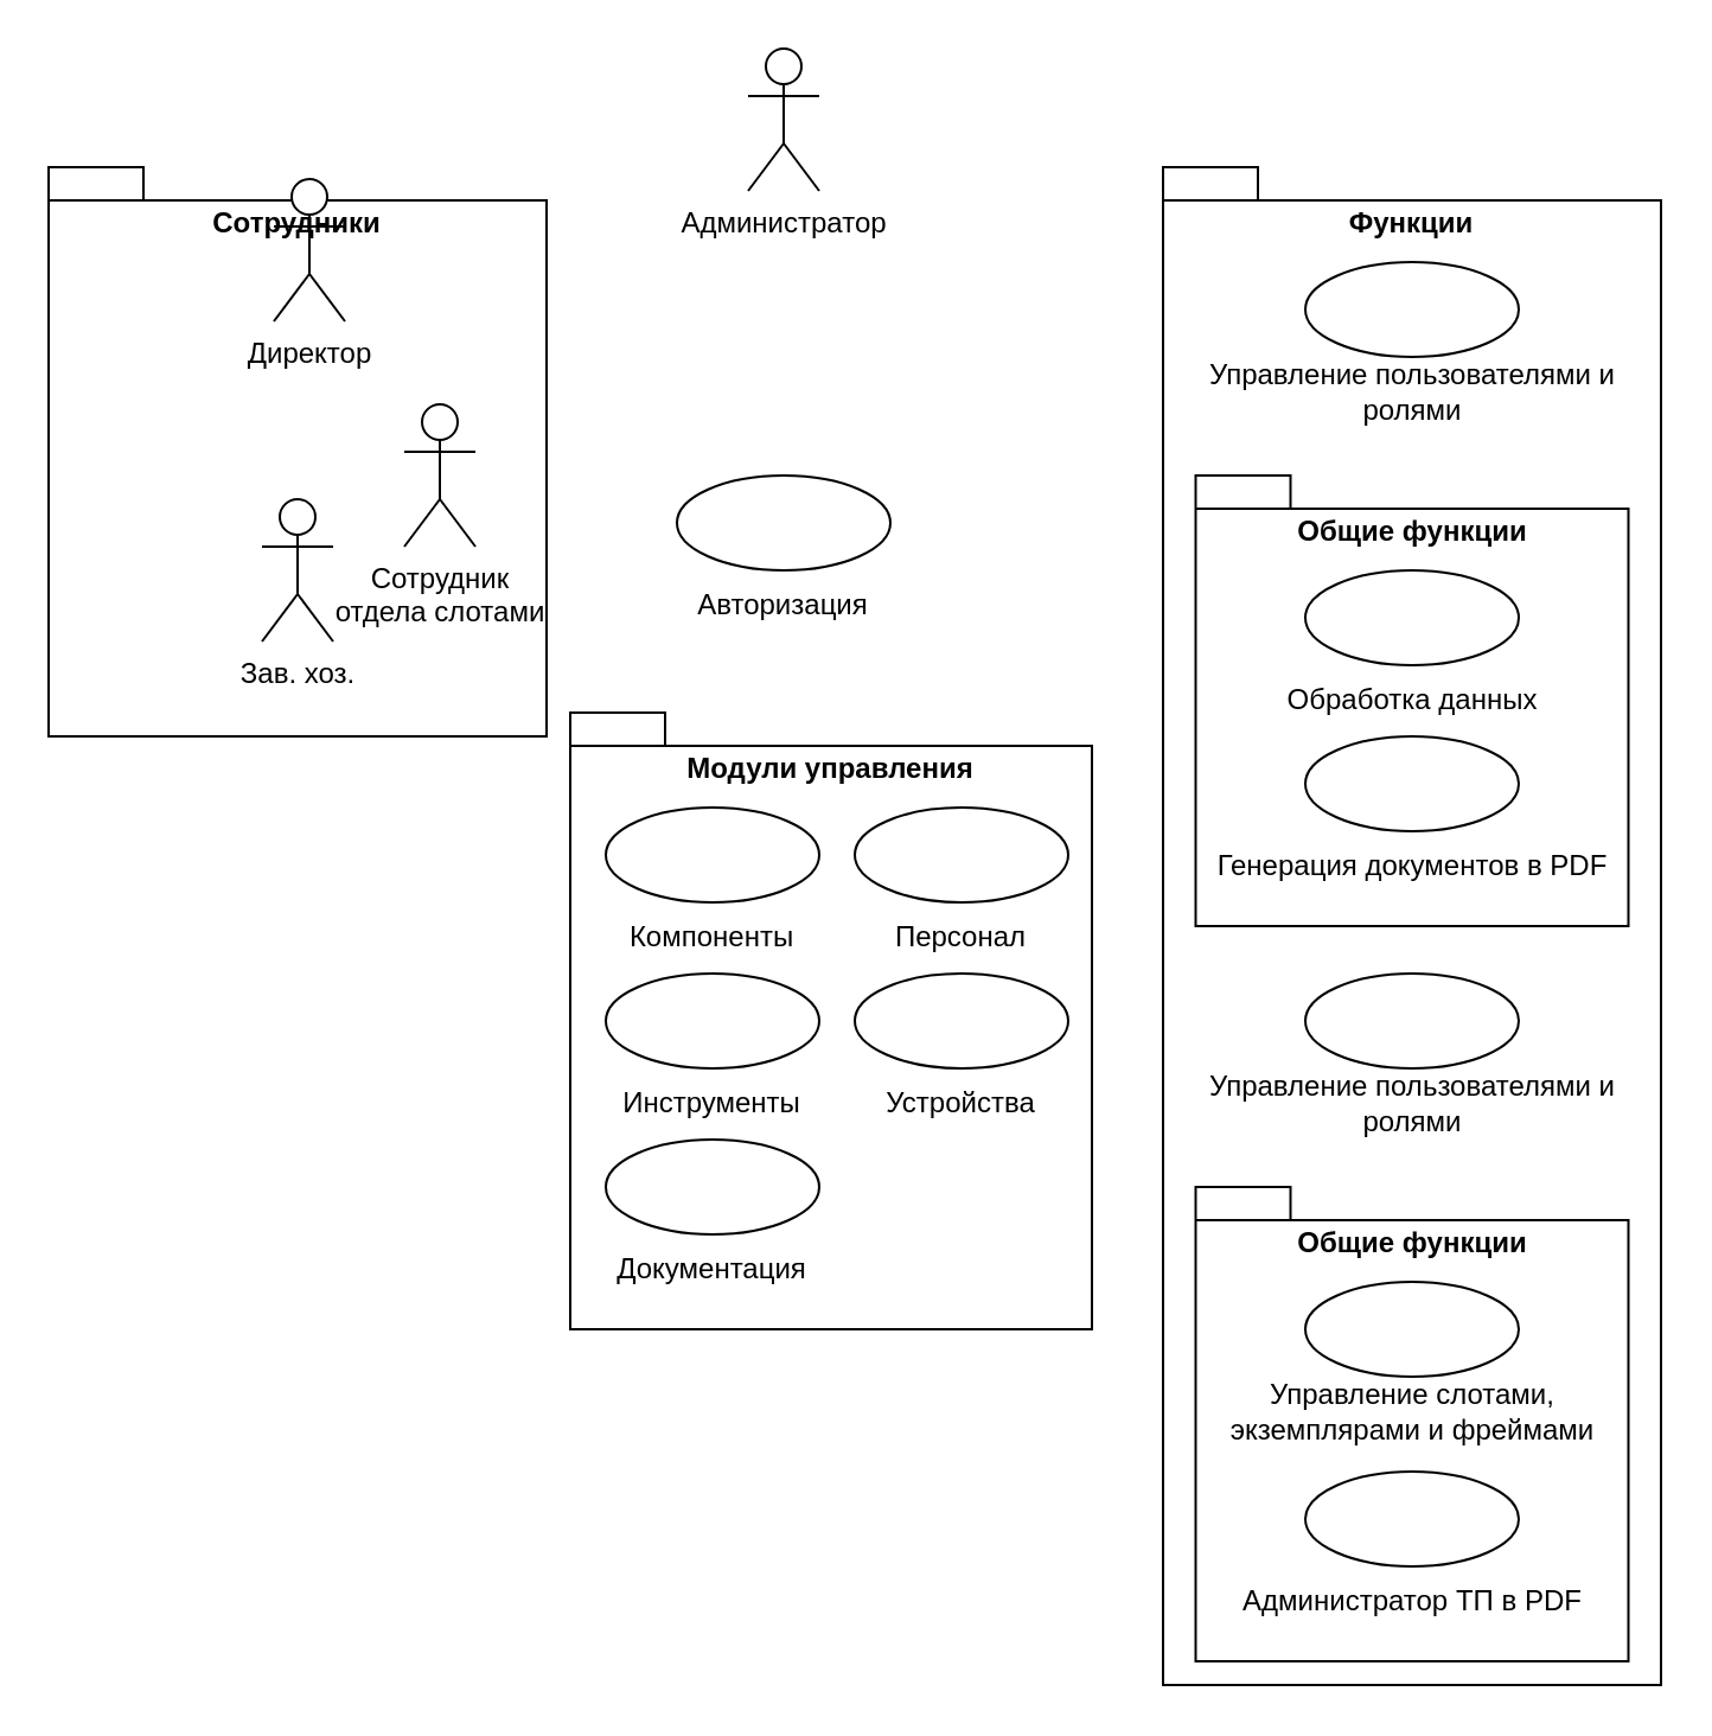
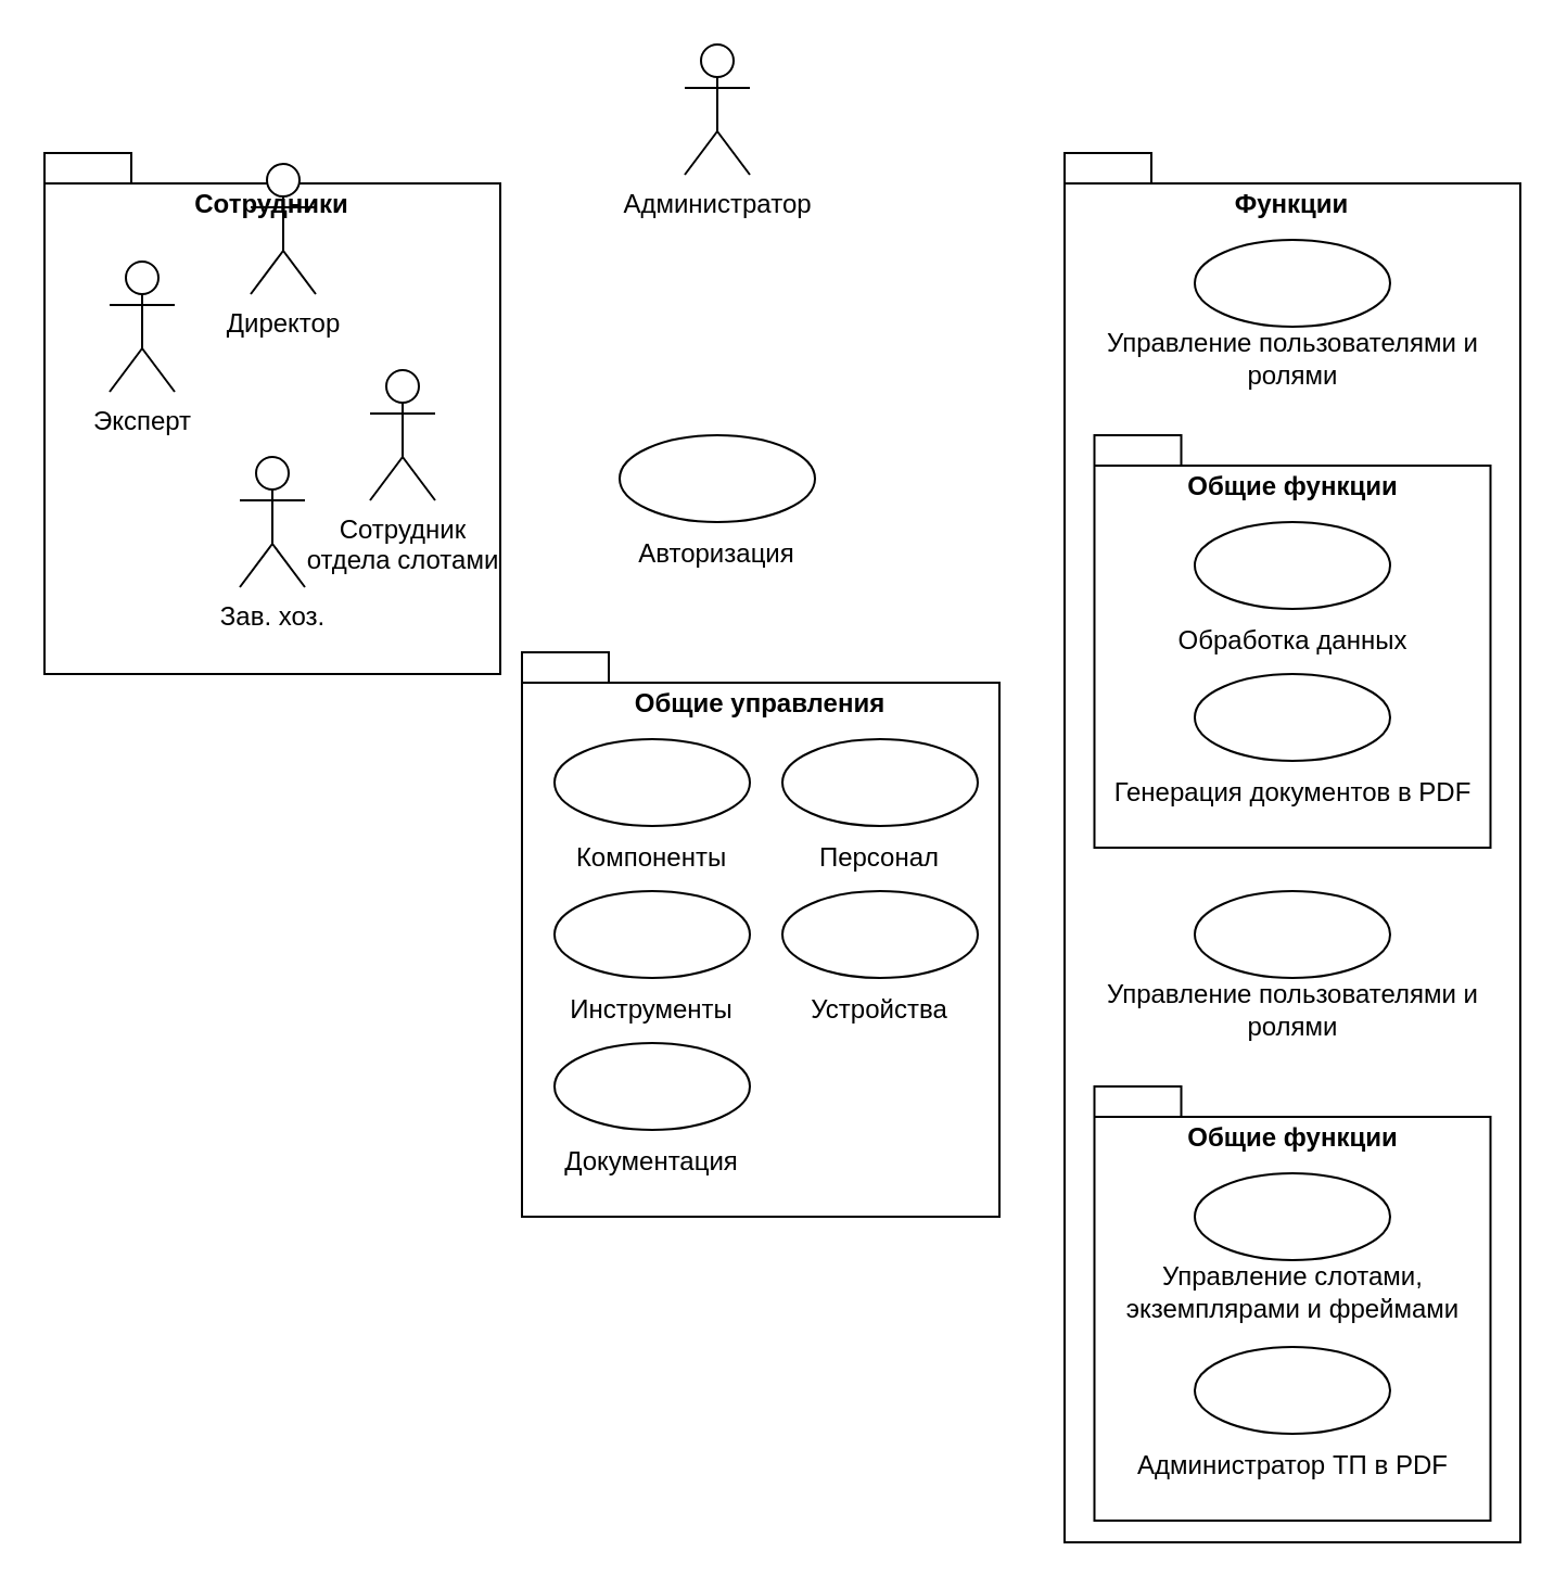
  <mxCell id="0" />
  <mxCell id="1" parent="0" />
  <mxCell id="2" value="" style="ellipse;whiteSpace=wrap;html=1;" vertex="1" parent="1"><mxGeometry x="285" y="200" width="90" height="40" as="geometry" /></mxCell>
  <mxCell id="3" value="Авторизация" style="text;html=1;align=center;verticalAlign=middle;whiteSpace=wrap;rounded=0;" vertex="1" parent="1"><mxGeometry x="300" y="240" width="60" height="30" as="geometry" /></mxCell>
  <mxCell id="4" value="Сотрудники" style="shape=folder;fontStyle=1;spacingTop=10;tabWidth=40;tabHeight=14;tabPosition=left;html=1;whiteSpace=wrap;verticalAlign=top;" vertex="1" parent="1"><mxGeometry x="20" y="70" width="210" height="240" as="geometry" /></mxCell>
  <mxCell id="5" value="Администратор" style="shape=umlActor;verticalLabelPosition=bottom;verticalAlign=top;html=1;outlineConnect=0;" vertex="1" parent="1"><mxGeometry x="315" y="20" width="30" height="60" as="geometry" /></mxCell>
+ <mxCell id="6" value="Эксперт" style="shape=umlActor;verticalLabelPosition=bottom;verticalAlign=top;html=1;outlineConnect=0;" vertex="1" parent="1"><mxGeometry x="50" y="120" width="30" height="60" as="geometry" /></mxCell>
  <mxCell id="7" value="Директор" style="shape=umlActor;verticalLabelPosition=bottom;verticalAlign=top;html=1;outlineConnect=0;" vertex="1" parent="1"><mxGeometry x="115" y="75" width="30" height="60" as="geometry" /></mxCell>
  <mxCell id="8" value="Зав. хоз." style="shape=umlActor;verticalLabelPosition=bottom;verticalAlign=top;html=1;outlineConnect=0;" vertex="1" parent="1"><mxGeometry x="110" y="210" width="30" height="60" as="geometry" /></mxCell>
  <mxCell id="9" value="Сотрудник&lt;div&gt;отдела слотами&lt;/div&gt;" style="shape=umlActor;verticalLabelPosition=bottom;verticalAlign=top;html=1;outlineConnect=0;" vertex="1" parent="1"><mxGeometry x="170" y="170" width="30" height="60" as="geometry" /></mxCell>
- <mxCell id="10" value="Модули управления" style="shape=folder;fontStyle=1;spacingTop=10;tabWidth=40;tabHeight=14;tabPosition=left;html=1;whiteSpace=wrap;verticalAlign=top;" vertex="1" parent="1"><mxGeometry x="240" y="300" width="220" height="260" as="geometry" /></mxCell>
+ <mxCell id="10" value="Общие управления" style="shape=folder;fontStyle=1;spacingTop=10;tabWidth=40;tabHeight=14;tabPosition=left;html=1;whiteSpace=wrap;verticalAlign=top;" vertex="1" parent="1"><mxGeometry x="240" y="300" width="220" height="260" as="geometry" /></mxCell>
  <mxCell id="11" value="" style="ellipse;whiteSpace=wrap;html=1;" vertex="1" parent="1"><mxGeometry x="255" y="340" width="90" height="40" as="geometry" /></mxCell>
  <mxCell id="12" value="Компоненты" style="text;html=1;align=center;verticalAlign=middle;whiteSpace=wrap;rounded=0;" vertex="1" parent="1"><mxGeometry x="270" y="380" width="60" height="30" as="geometry" /></mxCell>
  <mxCell id="13" value="" style="ellipse;whiteSpace=wrap;html=1;" vertex="1" parent="1"><mxGeometry x="360" y="340" width="90" height="40" as="geometry" /></mxCell>
  <mxCell id="14" value="Персонал" style="text;html=1;align=center;verticalAlign=middle;whiteSpace=wrap;rounded=0;" vertex="1" parent="1"><mxGeometry x="375" y="380" width="60" height="30" as="geometry" /></mxCell>
  <mxCell id="15" value="" style="ellipse;whiteSpace=wrap;html=1;" vertex="1" parent="1"><mxGeometry x="255" y="410" width="90" height="40" as="geometry" /></mxCell>
  <mxCell id="16" value="Инструменты" style="text;html=1;align=center;verticalAlign=middle;whiteSpace=wrap;rounded=0;" vertex="1" parent="1"><mxGeometry x="270" y="450" width="60" height="30" as="geometry" /></mxCell>
  <mxCell id="17" value="" style="ellipse;whiteSpace=wrap;html=1;" vertex="1" parent="1"><mxGeometry x="360" y="410" width="90" height="40" as="geometry" /></mxCell>
  <mxCell id="18" value="Устройства" style="text;html=1;align=center;verticalAlign=middle;whiteSpace=wrap;rounded=0;" vertex="1" parent="1"><mxGeometry x="375" y="450" width="60" height="30" as="geometry" /></mxCell>
  <mxCell id="19" value="" style="ellipse;whiteSpace=wrap;html=1;" vertex="1" parent="1"><mxGeometry x="255" y="480" width="90" height="40" as="geometry" /></mxCell>
  <mxCell id="20" value="Документация" style="text;html=1;align=center;verticalAlign=middle;whiteSpace=wrap;rounded=0;" vertex="1" parent="1"><mxGeometry x="270" y="520" width="60" height="30" as="geometry" /></mxCell>
  <mxCell id="21" value="Функции" style="shape=folder;fontStyle=1;spacingTop=10;tabWidth=40;tabHeight=14;tabPosition=left;html=1;whiteSpace=wrap;verticalAlign=top;" vertex="1" parent="1"><mxGeometry x="490" y="70" width="210" height="640" as="geometry" /></mxCell>
  <mxCell id="22" value="" style="ellipse;whiteSpace=wrap;html=1;" vertex="1" parent="1"><mxGeometry x="550" y="110" width="90" height="40" as="geometry" /></mxCell>
  <mxCell id="23" value="Управление пользователями и ролями" style="text;html=1;align=center;verticalAlign=middle;whiteSpace=wrap;rounded=0;" vertex="1" parent="1"><mxGeometry x="497.5" y="150" width="195" height="30" as="geometry" /></mxCell>
  <mxCell id="24" value="Общие функции" style="shape=folder;fontStyle=1;spacingTop=10;tabWidth=40;tabHeight=14;tabPosition=left;html=1;whiteSpace=wrap;verticalAlign=top;" vertex="1" parent="1"><mxGeometry x="503.75" y="200" width="182.5" height="190" as="geometry" /></mxCell>
  <mxCell id="25" value="" style="ellipse;whiteSpace=wrap;html=1;" vertex="1" parent="1"><mxGeometry x="550" y="240" width="90" height="40" as="geometry" /></mxCell>
  <mxCell id="26" value="Обработка данных" style="text;html=1;align=center;verticalAlign=middle;whiteSpace=wrap;rounded=0;" vertex="1" parent="1"><mxGeometry x="497.5" y="280" width="195" height="30" as="geometry" /></mxCell>
  <mxCell id="27" value="" style="ellipse;whiteSpace=wrap;html=1;" vertex="1" parent="1"><mxGeometry x="550" y="310" width="90" height="40" as="geometry" /></mxCell>
  <mxCell id="28" value="Генерация документов в PDF" style="text;html=1;align=center;verticalAlign=middle;whiteSpace=wrap;rounded=0;" vertex="1" parent="1"><mxGeometry x="497.5" y="350" width="195" height="30" as="geometry" /></mxCell>
  <mxCell id="29" value="" style="ellipse;whiteSpace=wrap;html=1;" vertex="1" parent="1"><mxGeometry x="550" y="410" width="90" height="40" as="geometry" /></mxCell>
  <mxCell id="30" value="Управление пользователями и ролями" style="text;html=1;align=center;verticalAlign=middle;whiteSpace=wrap;rounded=0;" vertex="1" parent="1"><mxGeometry x="497.5" y="450" width="195" height="30" as="geometry" /></mxCell>
  <mxCell id="31" value="Общие функции" style="shape=folder;fontStyle=1;spacingTop=10;tabWidth=40;tabHeight=14;tabPosition=left;html=1;whiteSpace=wrap;verticalAlign=top;" vertex="1" parent="1"><mxGeometry x="503.75" y="500" width="182.5" height="200" as="geometry" /></mxCell>
  <mxCell id="32" value="" style="ellipse;whiteSpace=wrap;html=1;" vertex="1" parent="1"><mxGeometry x="550" y="540" width="90" height="40" as="geometry" /></mxCell>
  <mxCell id="33" value="Управление слотами, экземплярами и фреймами" style="text;html=1;align=center;verticalAlign=middle;whiteSpace=wrap;rounded=0;" vertex="1" parent="1"><mxGeometry x="497.5" y="580" width="195" height="30" as="geometry" /></mxCell>
  <mxCell id="34" value="" style="ellipse;whiteSpace=wrap;html=1;" vertex="1" parent="1"><mxGeometry x="550" y="620" width="90" height="40" as="geometry" /></mxCell>
  <mxCell id="35" value="Администратор ТП в PDF" style="text;html=1;align=center;verticalAlign=middle;whiteSpace=wrap;rounded=0;" vertex="1" parent="1"><mxGeometry x="497.5" y="660" width="195" height="30" as="geometry" /></mxCell>
